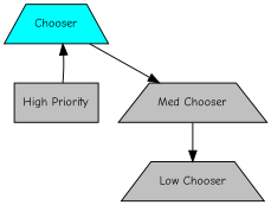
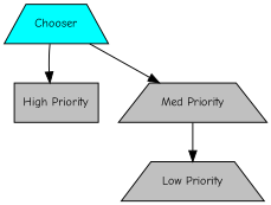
  digraph {
    fontname="Comic Neue"
    node [fillcolor=gray fontcolor=black fontname="Comic Neue" fontsize=11 shape=trapezium style=filled]
    edge [fontname="Comic Neue"]
    Chooser [fillcolor=cyan]
    "High Priority" [shape=box]
-   "Med Priority" [label="Med Chooser"]
-   "Low Priority" [label="Low Chooser"]
-   "High Priority" -> Chooser
+   "Med Priority"
+   "Low Priority"
+   Chooser -> "High Priority"
    Chooser -> "Med Priority"
    "Med Priority" -> "Low Priority"
  }
